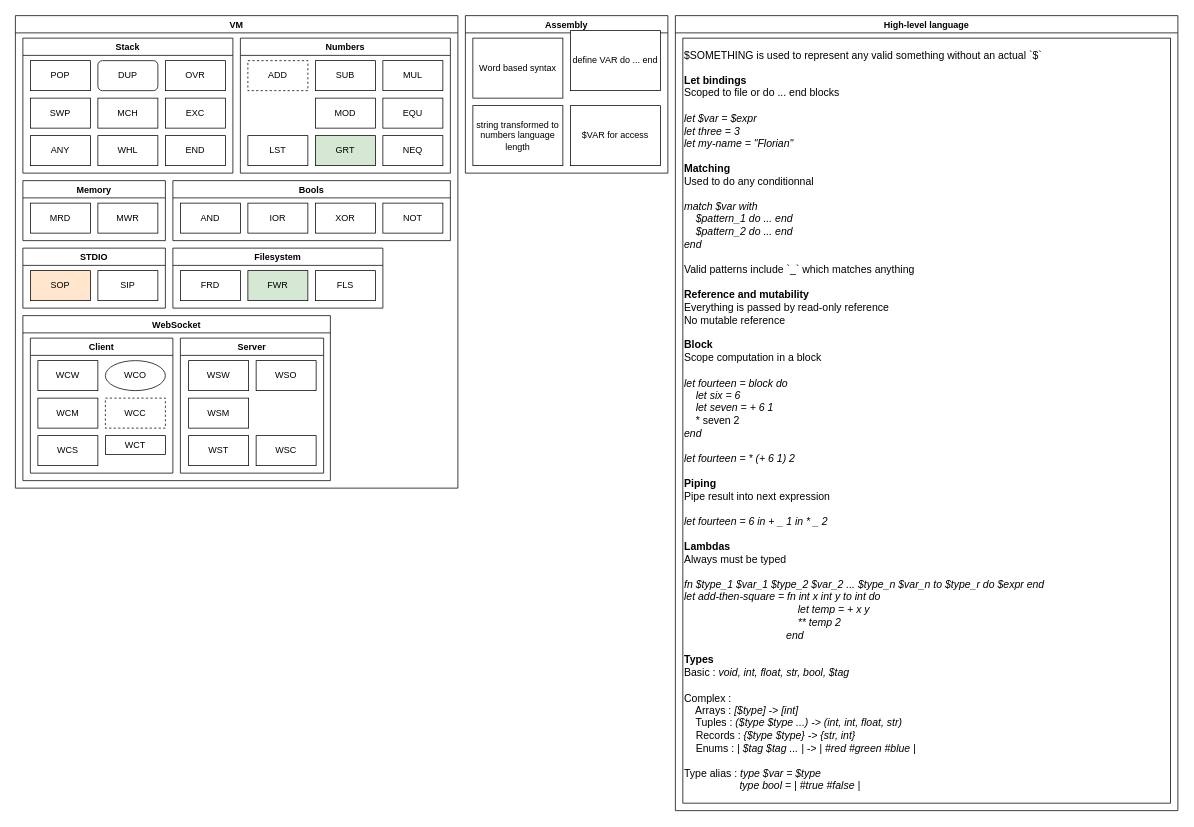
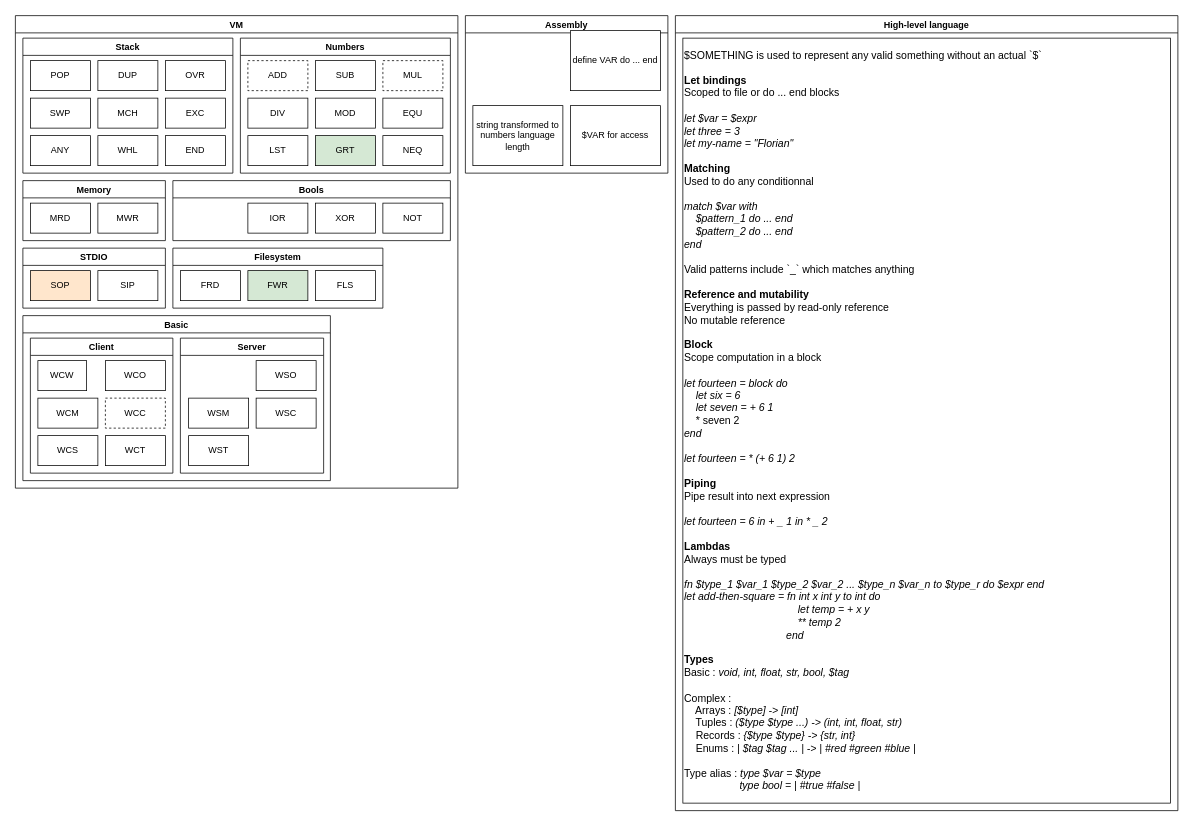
  <mxCell id="0" />
  <mxCell id="1" parent="0" />
  <mxCell id="2" value="VM" style="swimlane;" vertex="1" parent="1"><mxGeometry x="20" y="20" width="590" height="630" as="geometry" /></mxCell>
  <mxCell id="3" value="Stack" style="swimlane;" vertex="1" parent="2"><mxGeometry x="10" y="30" width="280" height="180" as="geometry"><mxRectangle x="10" y="30" width="100" height="50" as="alternateBounds" /></mxGeometry></mxCell>
  <mxCell id="4" value="POP" style="rounded=0;whiteSpace=wrap;html=1;" vertex="1" parent="3"><mxGeometry x="10" y="30" width="80" height="40" as="geometry" /></mxCell>
- <mxCell id="5" value="DUP" style="whiteSpace=wrap;html=1;rounded=1;" vertex="1" parent="3"><mxGeometry x="100" y="30" width="80" height="40" as="geometry" /></mxCell>
+ <mxCell id="5" value="DUP" style="rounded=0;whiteSpace=wrap;html=1;" vertex="1" parent="3"><mxGeometry x="100" y="30" width="80" height="40" as="geometry" /></mxCell>
  <mxCell id="6" value="SWP" style="rounded=0;whiteSpace=wrap;html=1;" vertex="1" parent="3"><mxGeometry x="10" y="80" width="80" height="40" as="geometry" /></mxCell>
  <mxCell id="7" value="OVR" style="rounded=0;whiteSpace=wrap;html=1;" vertex="1" parent="3"><mxGeometry x="190" y="30" width="80" height="40" as="geometry" /></mxCell>
  <mxCell id="8" value="MCH" style="rounded=0;whiteSpace=wrap;html=1;" vertex="1" parent="3"><mxGeometry x="100" y="80" width="80" height="40" as="geometry" /></mxCell>
  <mxCell id="9" value="EXC" style="rounded=0;whiteSpace=wrap;html=1;" vertex="1" parent="3"><mxGeometry x="190" y="80" width="80" height="40" as="geometry" /></mxCell>
  <mxCell id="10" value="ANY" style="rounded=0;whiteSpace=wrap;html=1;" vertex="1" parent="3"><mxGeometry x="10" y="130" width="80" height="40" as="geometry" /></mxCell>
  <mxCell id="11" value="WHL" style="rounded=0;whiteSpace=wrap;html=1;" vertex="1" parent="3"><mxGeometry x="100" y="130" width="80" height="40" as="geometry" /></mxCell>
  <mxCell id="12" value="END" style="rounded=0;whiteSpace=wrap;html=1;" vertex="1" parent="3"><mxGeometry x="190" y="130" width="80" height="40" as="geometry" /></mxCell>
  <mxCell id="13" value="Numbers" style="swimlane;" vertex="1" parent="2"><mxGeometry x="300" y="30" width="280" height="180" as="geometry" /></mxCell>
  <mxCell id="14" value="ADD" style="rounded=0;whiteSpace=wrap;html=1;dashed=1;" vertex="1" parent="13"><mxGeometry x="10" y="30" width="80" height="40" as="geometry" /></mxCell>
  <mxCell id="15" value="SUB" style="rounded=0;whiteSpace=wrap;html=1;" vertex="1" parent="13"><mxGeometry x="100" y="30" width="80" height="40" as="geometry" /></mxCell>
- <mxCell id="16" value="MUL" style="rounded=0;whiteSpace=wrap;html=1;" vertex="1" parent="13"><mxGeometry x="190" y="30" width="80" height="40" as="geometry" /></mxCell>
+ <mxCell id="16" value="MUL" style="rounded=0;whiteSpace=wrap;html=1;dashed=1;" vertex="1" parent="13"><mxGeometry x="190" y="30" width="80" height="40" as="geometry" /></mxCell>
+ <mxCell id="17" value="DIV" style="rounded=0;whiteSpace=wrap;html=1;" vertex="1" parent="13"><mxGeometry x="10" y="80" width="80" height="40" as="geometry" /></mxCell>
  <mxCell id="18" value="GRT" style="rounded=0;whiteSpace=wrap;html=1;fillColor=#d5e8d4;" vertex="1" parent="13"><mxGeometry x="100" y="130" width="80" height="40" as="geometry" /></mxCell>
  <mxCell id="19" value="EQU" style="rounded=0;whiteSpace=wrap;html=1;" vertex="1" parent="13"><mxGeometry x="190" y="80" width="80" height="40" as="geometry" /></mxCell>
  <mxCell id="20" value="LST" style="rounded=0;whiteSpace=wrap;html=1;" vertex="1" parent="13"><mxGeometry x="10" y="130" width="80" height="40" as="geometry" /></mxCell>
  <mxCell id="21" value="MOD" style="rounded=0;whiteSpace=wrap;html=1;" vertex="1" parent="13"><mxGeometry x="100" y="80" width="80" height="40" as="geometry" /></mxCell>
  <mxCell id="22" value="NEQ" style="rounded=0;whiteSpace=wrap;html=1;" vertex="1" parent="13"><mxGeometry x="190" y="130" width="80" height="40" as="geometry" /></mxCell>
  <mxCell id="23" value="Bools" style="swimlane;" vertex="1" parent="2"><mxGeometry x="210" y="220" width="370" height="80" as="geometry" /></mxCell>
- <mxCell id="24" value="AND" style="rounded=0;whiteSpace=wrap;html=1;" vertex="1" parent="23"><mxGeometry x="10" y="30" width="80" height="40" as="geometry" /></mxCell>
  <mxCell id="25" value="IOR" style="rounded=0;whiteSpace=wrap;html=1;" vertex="1" parent="23"><mxGeometry x="100" y="30" width="80" height="40" as="geometry" /></mxCell>
  <mxCell id="26" value="XOR" style="rounded=0;whiteSpace=wrap;html=1;" vertex="1" parent="23"><mxGeometry x="190" y="30" width="80" height="40" as="geometry" /></mxCell>
  <mxCell id="27" value="NOT" style="rounded=0;whiteSpace=wrap;html=1;" vertex="1" parent="23"><mxGeometry x="280" y="30" width="80" height="40" as="geometry" /></mxCell>
  <mxCell id="28" value="Memory" style="swimlane;" vertex="1" parent="2"><mxGeometry x="10" y="220" width="190" height="80" as="geometry" /></mxCell>
  <mxCell id="29" value="MRD" style="rounded=0;whiteSpace=wrap;html=1;" vertex="1" parent="28"><mxGeometry x="10" y="30" width="80" height="40" as="geometry" /></mxCell>
  <mxCell id="30" value="MWR" style="rounded=0;whiteSpace=wrap;html=1;" vertex="1" parent="28"><mxGeometry x="100" y="30" width="80" height="40" as="geometry" /></mxCell>
  <mxCell id="31" value="STDIO" style="swimlane;" vertex="1" parent="2"><mxGeometry x="10" y="310" width="190" height="80" as="geometry" /></mxCell>
  <mxCell id="32" value="SOP" style="rounded=0;whiteSpace=wrap;html=1;fillColor=#ffe6cc;" vertex="1" parent="31"><mxGeometry x="10" y="30" width="80" height="40" as="geometry" /></mxCell>
  <mxCell id="33" value="SIP" style="rounded=0;whiteSpace=wrap;html=1;" vertex="1" parent="31"><mxGeometry x="100" y="30" width="80" height="40" as="geometry" /></mxCell>
  <mxCell id="34" value="Filesystem" style="swimlane;" vertex="1" parent="2"><mxGeometry x="210" y="310" width="280" height="80" as="geometry" /></mxCell>
  <mxCell id="35" value="FRD" style="rounded=0;whiteSpace=wrap;html=1;" vertex="1" parent="34"><mxGeometry x="10" y="30" width="80" height="40" as="geometry" /></mxCell>
  <mxCell id="36" value="FWR" style="rounded=0;whiteSpace=wrap;html=1;fillColor=#d5e8d4;" vertex="1" parent="34"><mxGeometry x="100" y="30" width="80" height="40" as="geometry" /></mxCell>
  <mxCell id="37" value="FLS" style="rounded=0;whiteSpace=wrap;html=1;" vertex="1" parent="34"><mxGeometry x="190" y="30" width="80" height="40" as="geometry" /></mxCell>
- <mxCell id="38" value="WebSocket" style="swimlane;" vertex="1" parent="2"><mxGeometry x="10" y="400" width="410" height="220" as="geometry" /></mxCell>
+ <mxCell id="38" value="Basic" style="swimlane;" vertex="1" parent="2"><mxGeometry x="10" y="400" width="410" height="220" as="geometry" /></mxCell>
  <mxCell id="39" value="Client" style="swimlane;" vertex="1" parent="38"><mxGeometry x="10" y="30" width="190" height="180" as="geometry"><mxRectangle x="10" y="30" width="80" height="20" as="alternateBounds" /></mxGeometry></mxCell>
- <mxCell id="40" value="WCW" style="rounded=0;whiteSpace=wrap;html=1;" vertex="1" parent="39"><mxGeometry x="10" y="30" width="80" height="40" as="geometry" /></mxCell>
+ <mxCell id="40" value="WCW" style="rounded=0;whiteSpace=wrap;html=1;" vertex="1" parent="39"><mxGeometry x="10" y="30" width="65" height="40" as="geometry" /></mxCell>
  <mxCell id="41" value="WCS" style="rounded=0;whiteSpace=wrap;html=1;" vertex="1" parent="39"><mxGeometry x="10" y="130" width="80" height="40" as="geometry" /></mxCell>
- <mxCell id="42" value="WCT" style="rounded=0;whiteSpace=wrap;html=1;" vertex="1" parent="39"><mxGeometry x="100" y="130" width="80" height="25" as="geometry" /></mxCell>
+ <mxCell id="42" value="WCT" style="rounded=0;whiteSpace=wrap;html=1;" vertex="1" parent="39"><mxGeometry x="100" y="130" width="80" height="40" as="geometry" /></mxCell>
  <mxCell id="43" value="WCC" style="rounded=0;whiteSpace=wrap;html=1;dashed=1;" vertex="1" parent="39"><mxGeometry x="100" y="80" width="80" height="40" as="geometry" /></mxCell>
  <mxCell id="44" value="WCM" style="rounded=0;whiteSpace=wrap;html=1;" vertex="1" parent="39"><mxGeometry x="10" y="80" width="80" height="40" as="geometry" /></mxCell>
- <mxCell id="45" value="WCO" style="ellipse;whiteSpace=wrap;html=1;" vertex="1" parent="39"><mxGeometry x="100" y="30" width="80" height="40" as="geometry" /></mxCell>
+ <mxCell id="45" value="WCO" style="rounded=0;whiteSpace=wrap;html=1;" vertex="1" parent="39"><mxGeometry x="100" y="30" width="80" height="40" as="geometry" /></mxCell>
  <mxCell id="46" value="Server" style="swimlane;" vertex="1" parent="38"><mxGeometry x="210" y="30" width="191" height="180" as="geometry" /></mxCell>
- <mxCell id="47" value="WSW" style="rounded=0;whiteSpace=wrap;html=1;" vertex="1" parent="46"><mxGeometry x="11" y="30" width="80" height="40" as="geometry" /></mxCell>
  <mxCell id="48" value="WSM" style="rounded=0;whiteSpace=wrap;html=1;" vertex="1" parent="46"><mxGeometry x="11" y="80" width="80" height="40" as="geometry" /></mxCell>
  <mxCell id="49" value="WSO" style="rounded=0;whiteSpace=wrap;html=1;" vertex="1" parent="46"><mxGeometry x="101" y="30" width="80" height="40" as="geometry" /></mxCell>
  <mxCell id="50" value="WST" style="rounded=0;whiteSpace=wrap;html=1;" vertex="1" parent="46"><mxGeometry x="11" y="130" width="80" height="40" as="geometry" /></mxCell>
- <mxCell id="51" value="WSC" style="rounded=0;whiteSpace=wrap;html=1;" vertex="1" parent="46"><mxGeometry x="101" y="130" width="80" height="40" as="geometry" /></mxCell>
+ <mxCell id="51" value="WSC" style="rounded=0;whiteSpace=wrap;html=1;" vertex="1" parent="46"><mxGeometry x="101" y="80" width="80" height="40" as="geometry" /></mxCell>
  <mxCell id="52" value="Assembly" style="swimlane;" vertex="1" parent="1"><mxGeometry x="620" y="20" width="270" height="210" as="geometry" /></mxCell>
  <mxCell id="53" value="string transformed to numbers language length" style="rounded=0;whiteSpace=wrap;html=1;" vertex="1" parent="52"><mxGeometry x="10" y="120" width="120" height="80" as="geometry" /></mxCell>
  <mxCell id="54" value="$VAR for access" style="rounded=0;whiteSpace=wrap;html=1;" vertex="1" parent="52"><mxGeometry x="140" y="120" width="120" height="80" as="geometry" /></mxCell>
  <mxCell id="55" value="&lt;div&gt;define VAR do ... end&lt;br&gt;&lt;/div&gt;" style="rounded=0;whiteSpace=wrap;html=1;" vertex="1" parent="52"><mxGeometry x="140" y="20" width="120" height="80" as="geometry" /></mxCell>
- <mxCell id="56" value="Word based syntax" style="rounded=0;whiteSpace=wrap;html=1;" vertex="1" parent="52"><mxGeometry x="10" y="30" width="120" height="80" as="geometry" /></mxCell>
  <mxCell id="57" value="High-level language" style="swimlane;labelBackgroundColor=none;" vertex="1" parent="1"><mxGeometry x="900" y="20" width="670" height="1060" as="geometry" /></mxCell>
  <mxCell id="58" value="&lt;div align=&quot;left&quot;&gt;$SOMETHING is used to represent any valid something without an actual `$`&lt;/div&gt;&lt;div align=&quot;left&quot;&gt;&lt;br&gt;&lt;/div&gt;&lt;div align=&quot;left&quot;&gt;&lt;b&gt;Let bindings&lt;/b&gt;&lt;/div&gt;&lt;div align=&quot;left&quot;&gt;Scoped to file or do ... end blocks&lt;/div&gt;&lt;div align=&quot;left&quot;&gt;&lt;br&gt;&lt;/div&gt;&lt;div align=&quot;left&quot;&gt;&lt;i&gt;let $var = $expr&lt;/i&gt;&lt;/div&gt;&lt;div align=&quot;left&quot;&gt;&lt;i&gt;let three = 3&lt;/i&gt;&lt;/div&gt;&lt;div align=&quot;left&quot;&gt;&lt;i&gt;let my-name = &quot;Florian&quot;&lt;/i&gt;&lt;/div&gt;&lt;div align=&quot;left&quot;&gt;&lt;br&gt;&lt;/div&gt;&lt;div align=&quot;left&quot;&gt;&lt;b&gt;Matching&lt;/b&gt;&lt;/div&gt;&lt;div align=&quot;left&quot;&gt;Used to do any conditionnal&lt;/div&gt;&lt;div align=&quot;left&quot;&gt;&lt;br&gt;&lt;/div&gt;&lt;div align=&quot;left&quot;&gt;&lt;i&gt;match $var with&lt;/i&gt;&lt;/div&gt;&lt;div align=&quot;left&quot;&gt;&lt;i&gt;&amp;nbsp;&amp;nbsp;&amp;nbsp; $pattern_1 do ... end&lt;/i&gt;&lt;/div&gt;&lt;div align=&quot;left&quot;&gt;&lt;i&gt;&amp;nbsp;&amp;nbsp;&amp;nbsp; $pattern_2 do ... end&lt;/i&gt;&lt;/div&gt;&lt;div align=&quot;left&quot;&gt;&lt;i&gt;end&lt;/i&gt;&lt;/div&gt;&lt;div align=&quot;left&quot;&gt;&lt;br&gt;&lt;/div&gt;&lt;div align=&quot;left&quot;&gt;Valid patterns include `_` which matches anything&lt;/div&gt;&lt;div align=&quot;left&quot;&gt;&lt;br&gt;&lt;/div&gt;&lt;div align=&quot;left&quot;&gt;&lt;b&gt;Reference and mutability&lt;/b&gt;&lt;/div&gt;&lt;div align=&quot;left&quot;&gt;Everything is passed by read-only reference&lt;/div&gt;&lt;div align=&quot;left&quot;&gt;No mutable reference&lt;/div&gt;&lt;div align=&quot;left&quot;&gt;&lt;br&gt;&lt;/div&gt;&lt;div align=&quot;left&quot;&gt;&lt;b&gt;Block&lt;/b&gt;&lt;/div&gt;&lt;div align=&quot;left&quot;&gt;Scope computation in a block&lt;/div&gt;&lt;div align=&quot;left&quot;&gt;&lt;br&gt;&lt;/div&gt;&lt;div align=&quot;left&quot;&gt;&lt;i&gt;let fourteen = block do&lt;/i&gt;&lt;/div&gt;&lt;div align=&quot;left&quot;&gt;&lt;i&gt;&amp;nbsp;&amp;nbsp;&amp;nbsp; let six = 6&lt;/i&gt;&lt;/div&gt;&lt;div align=&quot;left&quot;&gt;&lt;i&gt;&amp;nbsp;&amp;nbsp;&amp;nbsp; let seven = + 6 1&lt;br&gt;&lt;/i&gt;&lt;/div&gt;&lt;div align=&quot;left&quot;&gt;&lt;i&gt;&amp;nbsp;&amp;nbsp;&amp;nbsp; &lt;/i&gt;* seven 2&lt;/div&gt;&lt;div align=&quot;left&quot;&gt;&lt;i&gt;end&lt;/i&gt;&lt;/div&gt;&lt;div align=&quot;left&quot;&gt;&lt;br&gt;&lt;/div&gt;&lt;div align=&quot;left&quot;&gt;&lt;i&gt;let fourteen = * (+ 6 1) 2&lt;/i&gt;&lt;/div&gt;&lt;div align=&quot;left&quot;&gt;&lt;br&gt;&lt;/div&gt;&lt;div align=&quot;left&quot;&gt;&lt;b&gt;Piping&lt;/b&gt;&lt;/div&gt;&lt;div align=&quot;left&quot;&gt;Pipe result into next expression&lt;/div&gt;&lt;div align=&quot;left&quot;&gt;&lt;br&gt;&lt;/div&gt;&lt;div align=&quot;left&quot;&gt;&lt;i&gt;let fourteen = 6 in + _ 1 in * _ 2&lt;/i&gt;&lt;br&gt; &lt;/div&gt;&lt;div align=&quot;left&quot;&gt;&lt;br&gt;&lt;/div&gt;&lt;div align=&quot;left&quot;&gt;&lt;b&gt;Lambdas&lt;/b&gt;&lt;/div&gt;&lt;div align=&quot;left&quot;&gt;Always must be typed&lt;/div&gt;&lt;div align=&quot;left&quot;&gt;&lt;br&gt;&lt;/div&gt;&lt;div align=&quot;left&quot;&gt;&lt;i&gt;fn $type_1 $var_1 $type_2 $var_2 ... $type_n $var_n to $type_r do $expr end&lt;/i&gt;&lt;/div&gt;&lt;div align=&quot;left&quot;&gt;&lt;i&gt;let add-then-square = fn int x int y to int do&lt;/i&gt;&lt;/div&gt;&lt;div align=&quot;left&quot;&gt;&lt;i&gt;&amp;nbsp;&amp;nbsp; &amp;nbsp;&amp;nbsp;&amp;nbsp;&amp;nbsp;&amp;nbsp;&amp;nbsp;&amp;nbsp;&amp;nbsp;&amp;nbsp;&amp;nbsp;&amp;nbsp;&amp;nbsp;&amp;nbsp;&amp;nbsp;&amp;nbsp;&amp;nbsp;&amp;nbsp;&amp;nbsp;&amp;nbsp;&amp;nbsp;&amp;nbsp;&amp;nbsp;&amp;nbsp;&amp;nbsp;&amp;nbsp;&amp;nbsp;&amp;nbsp;&amp;nbsp;&amp;nbsp;&amp;nbsp;&amp;nbsp;&amp;nbsp;&amp;nbsp;&amp;nbsp;&amp;nbsp; let temp = + x y&lt;/i&gt;&lt;/div&gt;&lt;div align=&quot;left&quot;&gt;&lt;i&gt;&amp;nbsp; &amp;nbsp;&amp;nbsp; &amp;nbsp;&amp;nbsp;&amp;nbsp;&amp;nbsp;&amp;nbsp;&amp;nbsp;&amp;nbsp;&amp;nbsp;&amp;nbsp;&amp;nbsp;&amp;nbsp;&amp;nbsp;&amp;nbsp;&amp;nbsp;&amp;nbsp;&amp;nbsp;&amp;nbsp;&amp;nbsp;&amp;nbsp;&amp;nbsp;&amp;nbsp;&amp;nbsp;&amp;nbsp;&amp;nbsp;&amp;nbsp;&amp;nbsp;&amp;nbsp;&amp;nbsp;&amp;nbsp;&amp;nbsp;&amp;nbsp;&amp;nbsp;&amp;nbsp; ** temp 2&lt;/i&gt;&lt;/div&gt;&lt;div align=&quot;left&quot;&gt;&lt;i&gt;&amp;nbsp;&amp;nbsp;&amp;nbsp;&amp;nbsp;&amp;nbsp;&amp;nbsp;&amp;nbsp;&amp;nbsp;&amp;nbsp;&amp;nbsp;&amp;nbsp;&amp;nbsp;&amp;nbsp;&amp;nbsp;&amp;nbsp;&amp;nbsp;&amp;nbsp;&amp;nbsp;&amp;nbsp;&amp;nbsp;&amp;nbsp;&amp;nbsp;&amp;nbsp;&amp;nbsp;&amp;nbsp;&amp;nbsp;&amp;nbsp;&amp;nbsp;&amp;nbsp;&amp;nbsp;&amp;nbsp;&amp;nbsp;&amp;nbsp;&amp;nbsp; end&lt;br&gt;&lt;/i&gt;&lt;/div&gt;&lt;div align=&quot;left&quot;&gt;&lt;i&gt;&lt;br&gt;&lt;/i&gt;&lt;/div&gt;&lt;div align=&quot;left&quot;&gt;&lt;b&gt;Types&lt;/b&gt;&lt;/div&gt;&lt;div align=&quot;left&quot;&gt;Basic : &lt;i&gt;void, int, float, str, bool, $tag&lt;br&gt;&lt;/i&gt;&lt;/div&gt;&lt;div align=&quot;left&quot;&gt;&lt;br&gt;&lt;/div&gt;&lt;div align=&quot;left&quot;&gt;Complex :&lt;/div&gt;&lt;div align=&quot;left&quot;&gt;&amp;nbsp;&amp;nbsp;&amp;nbsp; Arrays : &lt;i&gt;[$type] -&amp;gt; [int]&lt;br&gt;&lt;/i&gt;&lt;/div&gt;&lt;div align=&quot;left&quot;&gt;&amp;nbsp;&amp;nbsp;&amp;nbsp; Tuples : &lt;i&gt;($type $type ...) -&amp;gt; (int, int, float, str)&lt;br&gt;&lt;/i&gt;&lt;/div&gt;&lt;div align=&quot;left&quot;&gt;&amp;nbsp;&amp;nbsp;&amp;nbsp; Records : &lt;i&gt;{$type $type} -&amp;gt; {str, int}&lt;br&gt;&lt;/i&gt;&lt;/div&gt;&lt;div align=&quot;left&quot;&gt;&amp;nbsp;&amp;nbsp;&amp;nbsp; Enums : &lt;i&gt;| $tag $tag ... | -&amp;gt; | #red #green #blue |&lt;br&gt;&lt;/i&gt;&lt;/div&gt;&lt;div align=&quot;left&quot;&gt;&lt;br&gt;&lt;/div&gt;&lt;div align=&quot;left&quot;&gt;&lt;i&gt;&lt;/i&gt;Type alias : &lt;i&gt;type $var = $type&lt;/i&gt;&lt;/div&gt;&lt;div align=&quot;left&quot;&gt;&lt;i&gt;&amp;nbsp;&amp;nbsp;&amp;nbsp;&amp;nbsp;&amp;nbsp;&amp;nbsp;&amp;nbsp;&amp;nbsp;&amp;nbsp;&amp;nbsp;&amp;nbsp;&amp;nbsp;&amp;nbsp;&amp;nbsp;&amp;nbsp;&amp;nbsp;&amp;nbsp;&amp;nbsp; type bool&lt;/i&gt; &lt;i&gt;= | #true #false |&lt;/i&gt;&lt;/div&gt;" style="rounded=0;whiteSpace=wrap;html=1;labelBackgroundColor=default;fontSize=14;fontColor=default;fillColor=default;align=left;" vertex="1" parent="57"><mxGeometry x="10" y="30" width="650" height="1020" as="geometry" /></mxCell>
